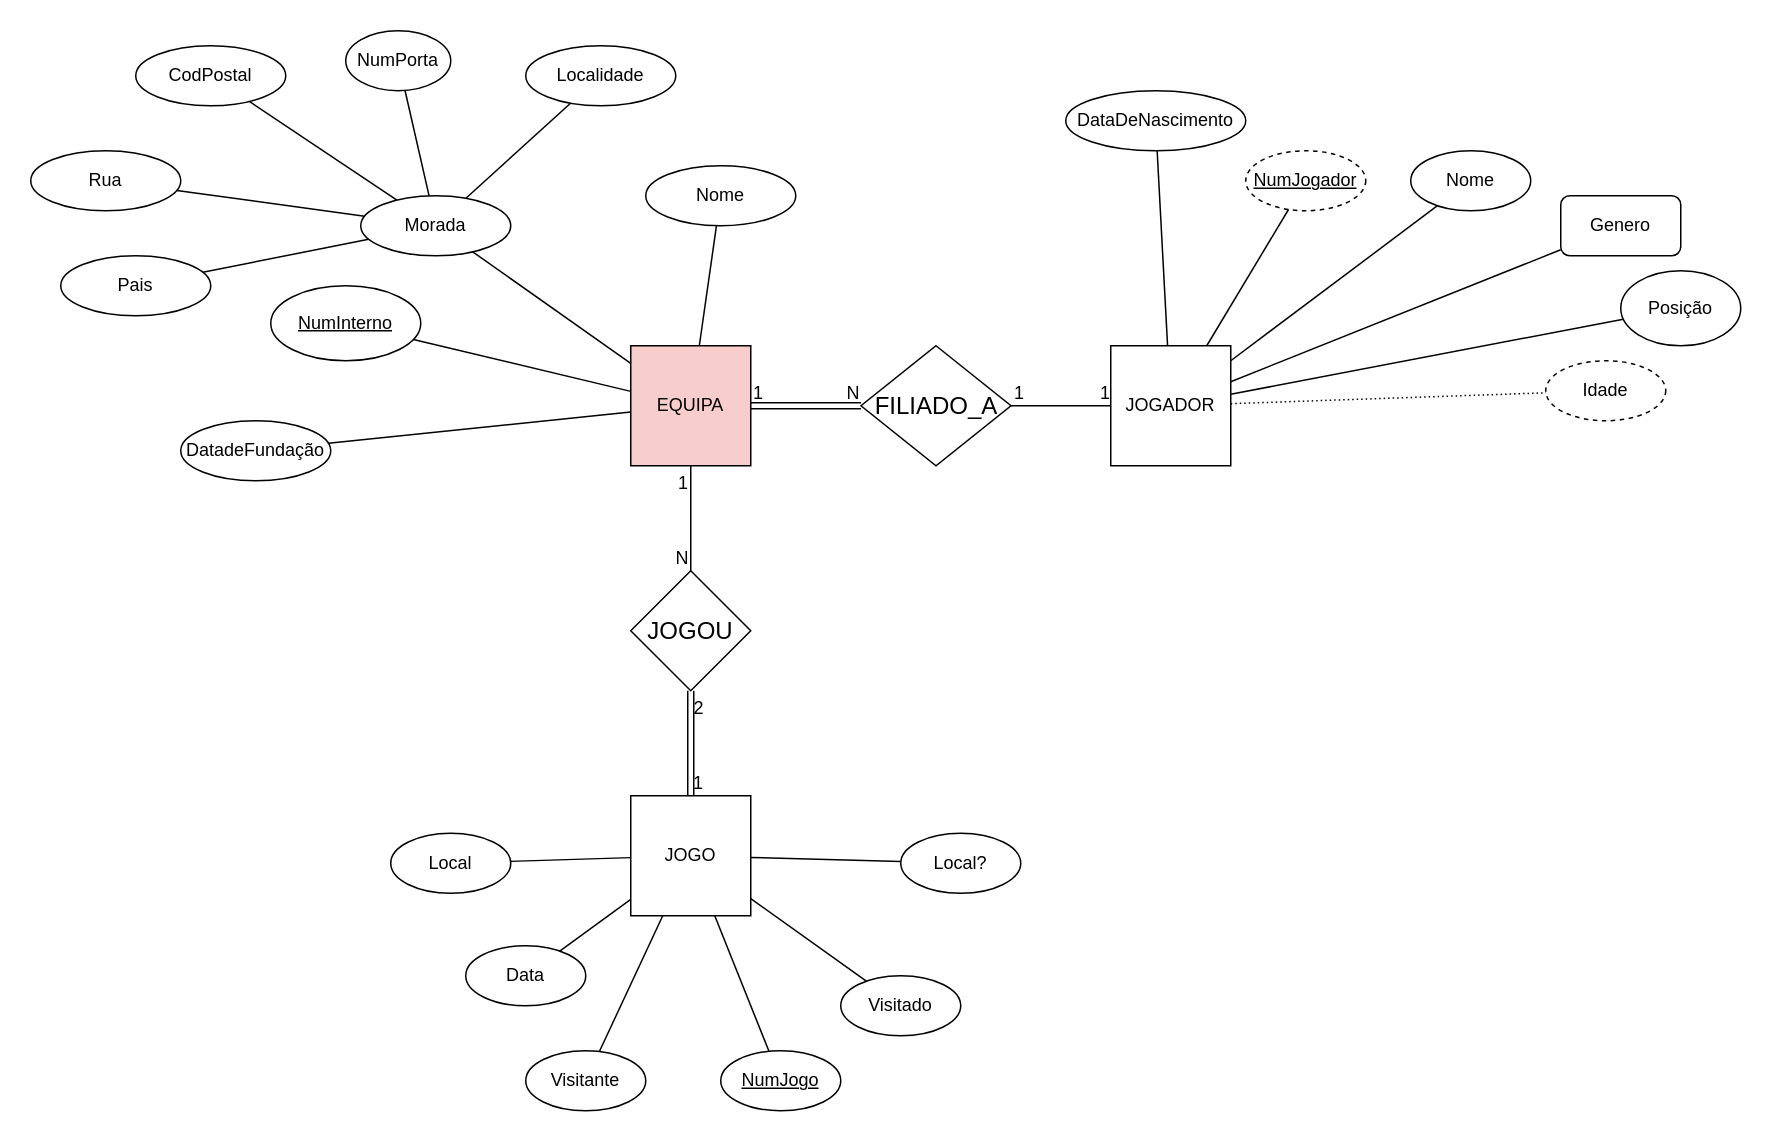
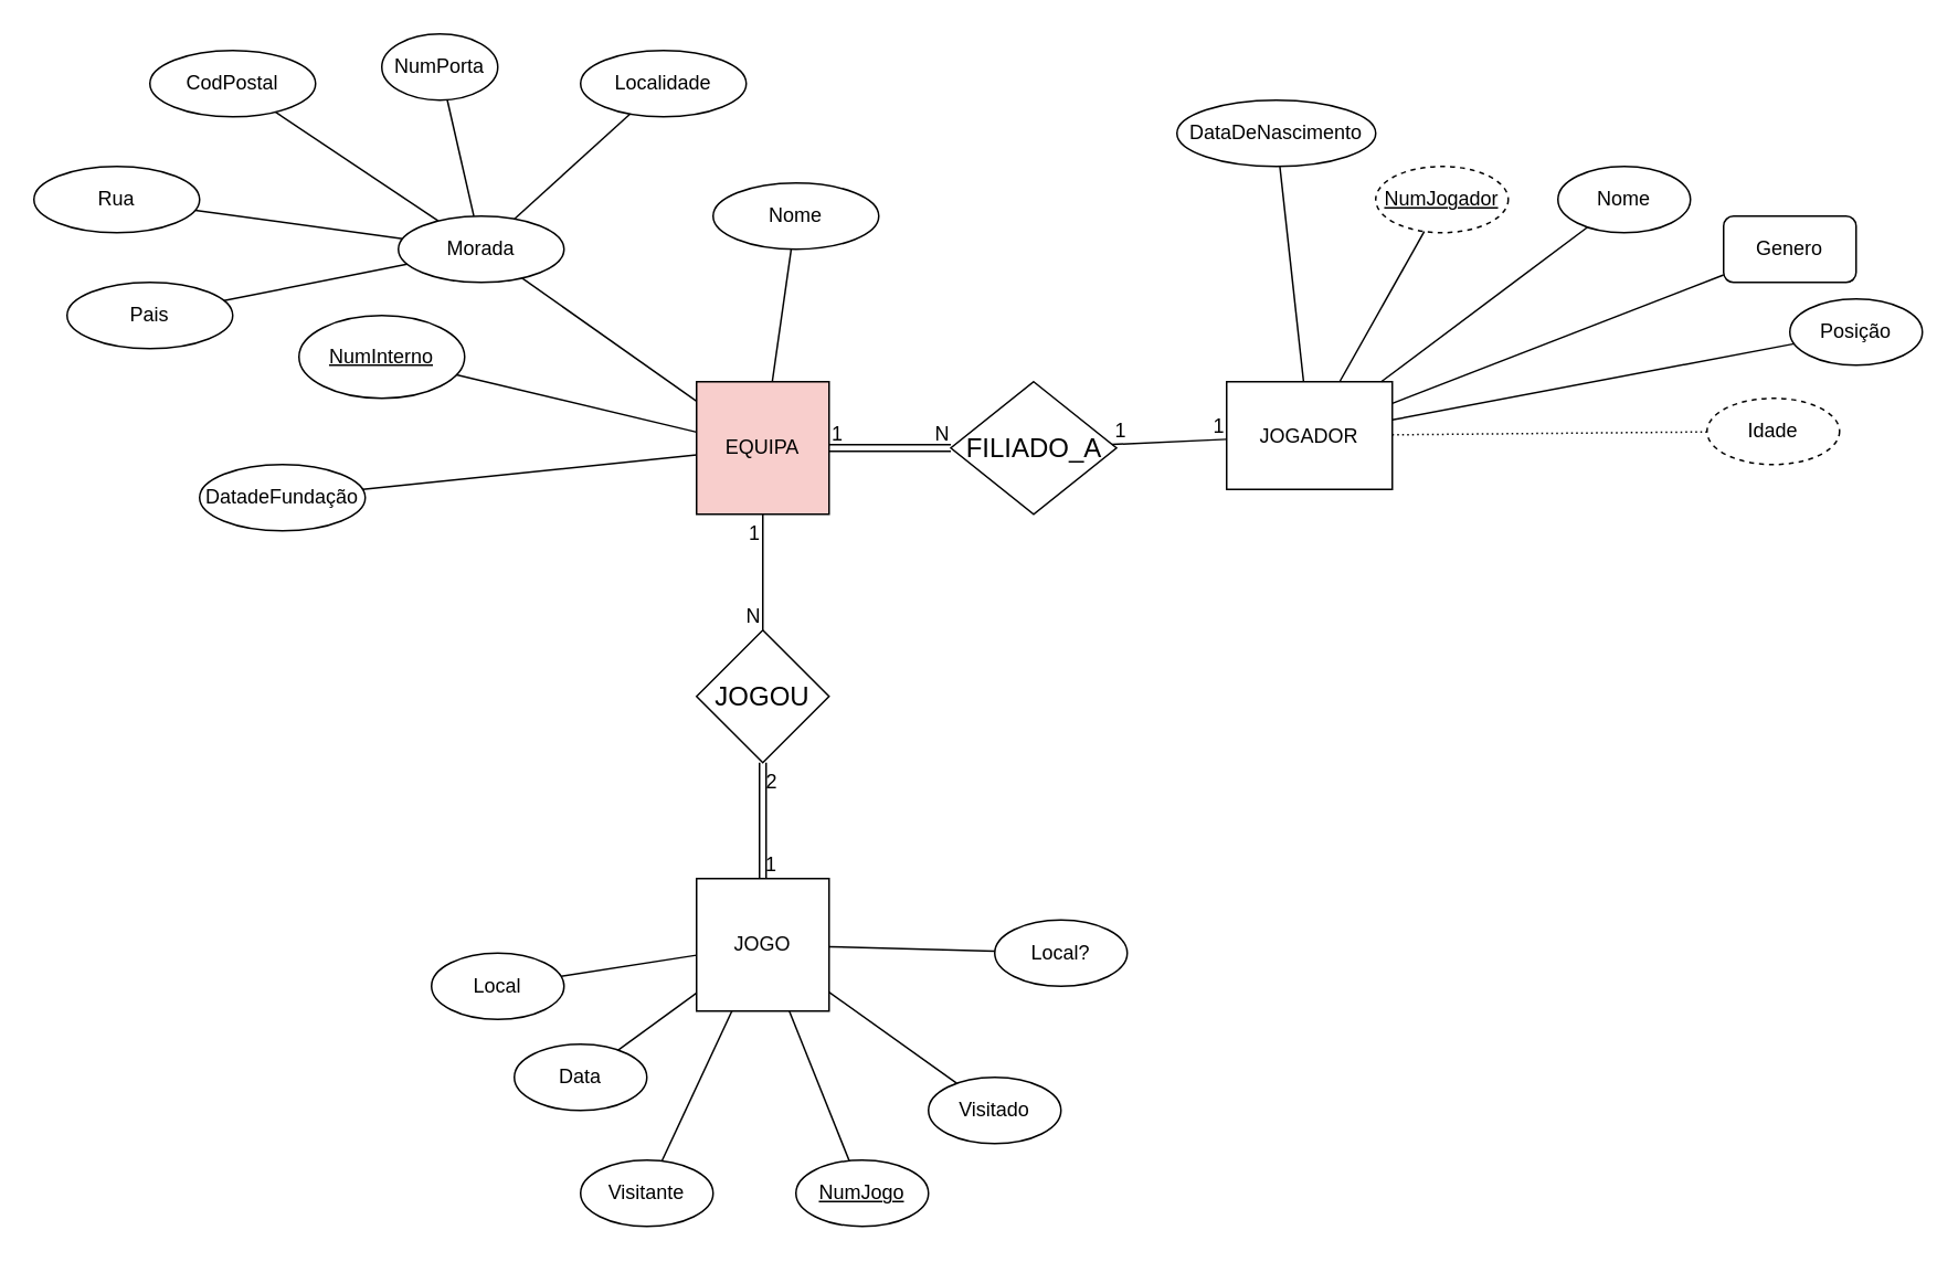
  <mxCell id="0" />
  <mxCell id="1" parent="0" />
  <mxCell id="2" value="EQUIPA" style="rounded=0;whiteSpace=wrap;html=1;fillColor=#f8cecc;" vertex="1" parent="1"><mxGeometry x="420" y="230" width="80" height="80" as="geometry" /></mxCell>
- <mxCell id="3" value="JOGADOR" style="rounded=0;whiteSpace=wrap;html=1;" vertex="1" parent="1"><mxGeometry x="740" y="230" width="80" height="80" as="geometry" /></mxCell>
+ <mxCell id="3" value="JOGADOR" style="rounded=0;whiteSpace=wrap;html=1;" vertex="1" parent="1"><mxGeometry x="740" y="230" width="100" height="65" as="geometry" /></mxCell>
  <mxCell id="4" value="JOGO" style="rounded=0;whiteSpace=wrap;html=1;" vertex="1" parent="1"><mxGeometry x="420" y="530" width="80" height="80" as="geometry" /></mxCell>
  <mxCell id="5" value="Data&lt;span style=&quot;color: rgba(0, 0, 0, 0); font-family: monospace; font-size: 0px; text-align: start; text-wrap: nowrap;&quot;&gt;%3CmxGraphModel%3E%3Croot%3E%3CmxCell%20id%3D%220%22%2F%3E%3CmxCell%20id%3D%221%22%20parent%3D%220%22%2F%3E%3CmxCell%20id%3D%222%22%20value%3D%22%22%20style%3D%22rhombus%3BwhiteSpace%3Dwrap%3Bhtml%3D1%3B%22%20vertex%3D%221%22%20parent%3D%221%22%3E%3CmxGeometry%20x%3D%22480%22%20y%3D%22280%22%20width%3D%2280%22%20height%3D%2280%22%20as%3D%22geometry%22%2F%3E%3C%2FmxCell%3E%3C%2Froot%3E%3C%2FmxGraphModel%3E&lt;/span&gt;" style="ellipse;whiteSpace=wrap;html=1;align=center;" vertex="1" parent="1"><mxGeometry x="310" y="630" width="80" height="40" as="geometry" /></mxCell>
  <mxCell id="6" value="Local?" style="ellipse;whiteSpace=wrap;html=1;align=center;" vertex="1" parent="1"><mxGeometry x="600" y="555" width="80" height="40" as="geometry" /></mxCell>
  <mxCell id="7" value="" style="endArrow=none;html=1;rounded=0;" edge="1" parent="1" source="4" target="5"><mxGeometry relative="1" as="geometry"><mxPoint x="520" y="680" as="sourcePoint" /><mxPoint x="680" y="680" as="targetPoint" /></mxGeometry></mxCell>
  <mxCell id="8" value="" style="endArrow=none;html=1;rounded=0;" edge="1" parent="1" source="4" target="6"><mxGeometry relative="1" as="geometry"><mxPoint x="642" y="610" as="sourcePoint" /><mxPoint x="786" y="713" as="targetPoint" /></mxGeometry></mxCell>
  <mxCell id="9" value="" style="endArrow=none;html=1;rounded=0;" edge="1" parent="1" source="4" target="12"><mxGeometry relative="1" as="geometry"><mxPoint x="540" y="593" as="sourcePoint" /><mxPoint x="350" y="650" as="targetPoint" /></mxGeometry></mxCell>
  <mxCell id="10" value="DatadeFundação" style="ellipse;whiteSpace=wrap;html=1;align=center;" vertex="1" parent="1"><mxGeometry x="120" y="280" width="100" height="40" as="geometry" /></mxCell>
  <mxCell id="11" value="Morada" style="ellipse;whiteSpace=wrap;html=1;align=center;" vertex="1" parent="1"><mxGeometry x="240" y="130" width="100" height="40" as="geometry" /></mxCell>
- <mxCell id="12" value="Local" style="ellipse;whiteSpace=wrap;html=1;align=center;" vertex="1" parent="1"><mxGeometry x="260" y="555" width="80" height="40" as="geometry" /></mxCell>
+ <mxCell id="12" value="Local" style="ellipse;whiteSpace=wrap;html=1;align=center;" vertex="1" parent="1"><mxGeometry x="260" y="575" width="80" height="40" as="geometry" /></mxCell>
  <mxCell id="13" value="Visitante" style="ellipse;whiteSpace=wrap;html=1;align=center;" vertex="1" parent="1"><mxGeometry x="350" y="700" width="80" height="40" as="geometry" /></mxCell>
  <mxCell id="14" value="" style="endArrow=none;html=1;rounded=0;" edge="1" parent="1" source="4" target="13"><mxGeometry relative="1" as="geometry"><mxPoint x="410" y="680" as="sourcePoint" /><mxPoint x="570" y="680" as="targetPoint" /></mxGeometry></mxCell>
  <mxCell id="15" value="Visitado" style="ellipse;whiteSpace=wrap;html=1;align=center;" vertex="1" parent="1"><mxGeometry x="560" y="650" width="80" height="40" as="geometry" /></mxCell>
  <mxCell id="16" value="" style="endArrow=none;html=1;rounded=0;" edge="1" parent="1" source="4" target="15"><mxGeometry relative="1" as="geometry"><mxPoint x="410" y="680" as="sourcePoint" /><mxPoint x="570" y="680" as="targetPoint" /></mxGeometry></mxCell>
  <mxCell id="17" value="NumJogo" style="ellipse;whiteSpace=wrap;html=1;align=center;fontStyle=4;" vertex="1" parent="1"><mxGeometry x="480" y="700" width="80" height="40" as="geometry" /></mxCell>
  <mxCell id="18" value="" style="endArrow=none;html=1;rounded=0;" edge="1" parent="1" source="17" target="4"><mxGeometry relative="1" as="geometry"><mxPoint x="410" y="680" as="sourcePoint" /><mxPoint x="570" y="680" as="targetPoint" /></mxGeometry></mxCell>
  <mxCell id="19" value="Nome" style="ellipse;whiteSpace=wrap;html=1;align=center;" vertex="1" parent="1"><mxGeometry x="430" y="110" width="100" height="40" as="geometry" /></mxCell>
  <mxCell id="20" value="NumInterno" style="ellipse;whiteSpace=wrap;html=1;align=center;fontStyle=4;" vertex="1" parent="1"><mxGeometry x="180" y="190" width="100" height="50" as="geometry" /></mxCell>
  <mxCell id="21" value="" style="endArrow=none;html=1;rounded=0;" edge="1" parent="1" source="2" target="11"><mxGeometry relative="1" as="geometry"><mxPoint x="430" y="270" as="sourcePoint" /><mxPoint x="590" y="270" as="targetPoint" /></mxGeometry></mxCell>
  <mxCell id="22" value="" style="endArrow=none;html=1;rounded=0;" edge="1" parent="1" source="2" target="19"><mxGeometry relative="1" as="geometry"><mxPoint x="378" y="260" as="sourcePoint" /><mxPoint x="348" y="330" as="targetPoint" /></mxGeometry></mxCell>
  <mxCell id="23" value="" style="endArrow=none;html=1;rounded=0;" edge="1" parent="1" source="11" target="45"><mxGeometry relative="1" as="geometry"><mxPoint x="390" y="180" as="sourcePoint" /><mxPoint x="100" y="210" as="targetPoint" /></mxGeometry></mxCell>
  <mxCell id="24" value="" style="endArrow=none;html=1;rounded=0;" edge="1" parent="1" source="11" target="41"><mxGeometry relative="1" as="geometry"><mxPoint x="398" y="280" as="sourcePoint" /><mxPoint x="193.097" y="239.86" as="targetPoint" /></mxGeometry></mxCell>
  <mxCell id="25" value="" style="endArrow=none;html=1;rounded=0;" edge="1" parent="1" source="11" target="43"><mxGeometry relative="1" as="geometry"><mxPoint x="408" y="290" as="sourcePoint" /><mxPoint x="197.735" y="283.359" as="targetPoint" /></mxGeometry></mxCell>
  <mxCell id="26" value="" style="endArrow=none;html=1;rounded=0;" edge="1" parent="1" source="11" target="42"><mxGeometry relative="1" as="geometry"><mxPoint x="418" y="300" as="sourcePoint" /><mxPoint x="224.074" y="340.809" as="targetPoint" /></mxGeometry></mxCell>
  <mxCell id="27" value="" style="endArrow=none;html=1;rounded=0;" edge="1" parent="1" source="2" target="10"><mxGeometry relative="1" as="geometry"><mxPoint x="340" y="225" as="sourcePoint" /><mxPoint x="202" y="191" as="targetPoint" /></mxGeometry></mxCell>
  <mxCell id="28" value="" style="endArrow=none;html=1;rounded=0;" edge="1" parent="1" source="2" target="20"><mxGeometry relative="1" as="geometry"><mxPoint x="350" y="235" as="sourcePoint" /><mxPoint x="212" y="201" as="targetPoint" /></mxGeometry></mxCell>
  <mxCell id="29" value="NumJogador" style="ellipse;whiteSpace=wrap;html=1;align=center;fontStyle=4;dashed=1;" vertex="1" parent="1"><mxGeometry x="830" y="100" width="80" height="40" as="geometry" /></mxCell>
  <mxCell id="30" value="Nome" style="ellipse;whiteSpace=wrap;html=1;align=center;" vertex="1" parent="1"><mxGeometry x="940" y="100" width="80" height="40" as="geometry" /></mxCell>
  <mxCell id="31" value="DataDeNascimento" style="ellipse;whiteSpace=wrap;html=1;align=center;" vertex="1" parent="1"><mxGeometry x="710" y="60" width="120" height="40" as="geometry" /></mxCell>
  <mxCell id="32" value="Genero" style="whiteSpace=wrap;html=1;align=center;rounded=1;" vertex="1" parent="1"><mxGeometry x="1040" y="130" width="80" height="40" as="geometry" /></mxCell>
- <mxCell id="33" value="Posição" style="ellipse;whiteSpace=wrap;html=1;align=center;" vertex="1" parent="1"><mxGeometry x="1080" y="180" width="80" height="50" as="geometry" /></mxCell>
+ <mxCell id="33" value="Posição" style="ellipse;whiteSpace=wrap;html=1;align=center;" vertex="1" parent="1"><mxGeometry x="1080" y="180" width="80" height="40" as="geometry" /></mxCell>
  <mxCell id="34" value="" style="endArrow=none;html=1;rounded=0;" edge="1" parent="1" source="31" target="3"><mxGeometry relative="1" as="geometry"><mxPoint x="586" y="200" as="sourcePoint" /><mxPoint x="746" y="200" as="targetPoint" /></mxGeometry></mxCell>
  <mxCell id="35" value="" style="endArrow=none;html=1;rounded=0;" edge="1" parent="1" source="32" target="3"><mxGeometry relative="1" as="geometry"><mxPoint x="872" y="106" as="sourcePoint" /><mxPoint x="966" y="139" as="targetPoint" /></mxGeometry></mxCell>
  <mxCell id="36" value="" style="endArrow=none;html=1;rounded=0;" edge="1" parent="1" source="30" target="3"><mxGeometry relative="1" as="geometry"><mxPoint x="882" y="116" as="sourcePoint" /><mxPoint x="986" y="149" as="targetPoint" /></mxGeometry></mxCell>
  <mxCell id="37" value="" style="endArrow=none;html=1;rounded=0;" edge="1" parent="1" source="29" target="3"><mxGeometry relative="1" as="geometry"><mxPoint x="892" y="126" as="sourcePoint" /><mxPoint x="986" y="159" as="targetPoint" /></mxGeometry></mxCell>
  <mxCell id="38" value="" style="endArrow=none;html=1;rounded=0;" edge="1" parent="1" source="33" target="3"><mxGeometry relative="1" as="geometry"><mxPoint x="1134" y="131" as="sourcePoint" /><mxPoint x="1086" y="144" as="targetPoint" /></mxGeometry></mxCell>
  <mxCell id="39" value="Idade" style="ellipse;whiteSpace=wrap;html=1;align=center;dashed=1;" vertex="1" parent="1"><mxGeometry x="1030" y="240" width="80" height="40" as="geometry" /></mxCell>
  <mxCell id="40" value="" style="endArrow=none;html=1;rounded=0;dashed=1;dashPattern=1 2;" edge="1" parent="1" source="3" target="39"><mxGeometry relative="1" as="geometry"><mxPoint x="1056" y="190" as="sourcePoint" /><mxPoint x="806" y="260" as="targetPoint" /></mxGeometry></mxCell>
  <mxCell id="41" value="Rua" style="ellipse;whiteSpace=wrap;html=1;align=center;" vertex="1" parent="1"><mxGeometry x="20" y="100" width="100" height="40" as="geometry" /></mxCell>
  <mxCell id="42" value="NumPorta" style="ellipse;whiteSpace=wrap;html=1;align=center;" vertex="1" parent="1"><mxGeometry x="230" y="20" width="70" height="40" as="geometry" /></mxCell>
  <mxCell id="43" value="CodPostal" style="ellipse;whiteSpace=wrap;html=1;align=center;" vertex="1" parent="1"><mxGeometry x="90" y="30" width="100" height="40" as="geometry" /></mxCell>
  <mxCell id="44" value="Localidade&lt;span style=&quot;color: rgba(0, 0, 0, 0); font-family: monospace; font-size: 0px; text-align: start; text-wrap: nowrap;&quot;&gt;%3CmxGraphModel%3E%3Croot%3E%3CmxCell%20id%3D%220%22%2F%3E%3CmxCell%20id%3D%221%22%20parent%3D%220%22%2F%3E%3CmxCell%20id%3D%222%22%20value%3D%22Rua%22%20style%3D%22ellipse%3BwhiteSpace%3Dwrap%3Bhtml%3D1%3Balign%3Dcenter%3B%22%20vertex%3D%221%22%20parent%3D%221%22%3E%3CmxGeometry%20x%3D%22-190%22%20y%3D%2290%22%20width%3D%22100%22%20height%3D%2240%22%20as%3D%22geometry%22%2F%3E%3C%2FmxCell%3E%3CmxCell%20id%3D%223%22%20value%3D%22NumPorta%22%20style%3D%22ellipse%3BwhiteSpace%3Dwrap%3Bhtml%3D1%3Balign%3Dcenter%3B%22%20vertex%3D%221%22%20parent%3D%221%22%3E%3CmxGeometry%20x%3D%22-210%22%20y%3D%22170%22%20width%3D%22100%22%20height%3D%2240%22%20as%3D%22geometry%22%2F%3E%3C%2FmxCell%3E%3C%2Froot%3E%3C%2FmxGraphModel%3E&lt;/span&gt;" style="ellipse;whiteSpace=wrap;html=1;align=center;" vertex="1" parent="1"><mxGeometry x="350" y="30" width="100" height="40" as="geometry" /></mxCell>
  <mxCell id="45" value="Pais" style="ellipse;whiteSpace=wrap;html=1;align=center;" vertex="1" parent="1"><mxGeometry x="40" y="170" width="100" height="40" as="geometry" /></mxCell>
  <mxCell id="46" value="" style="endArrow=none;html=1;rounded=0;" edge="1" parent="1" source="11" target="44"><mxGeometry relative="1" as="geometry"><mxPoint x="244" y="111" as="sourcePoint" /><mxPoint x="276" y="69" as="targetPoint" /></mxGeometry></mxCell>
  <mxCell id="47" value="&lt;span id=&quot;docs-internal-guid-43029da2-7fff-7df8-2cbf-aa00a2b25a1e&quot;&gt;&lt;span style=&quot;font-size: 12pt; font-family: Calibri, sans-serif; background-color: transparent; font-variant-numeric: normal; font-variant-east-asian: normal; font-variant-alternates: normal; font-variant-position: normal; vertical-align: baseline; white-space-collapse: preserve;&quot;&gt;JOGOU&lt;/span&gt;&lt;/span&gt;" style="shape=rhombus;perimeter=rhombusPerimeter;whiteSpace=wrap;html=1;align=center;" vertex="1" parent="1"><mxGeometry x="420" y="380" width="80" height="80" as="geometry" /></mxCell>
  <mxCell id="48" value="&lt;span id=&quot;docs-internal-guid-9887b025-7fff-62c5-72ed-c3d6865fafb4&quot;&gt;&lt;span style=&quot;font-size: 12pt; font-family: Calibri, sans-serif; background-color: transparent; font-variant-numeric: normal; font-variant-east-asian: normal; font-variant-alternates: normal; font-variant-position: normal; vertical-align: baseline; white-space-collapse: preserve;&quot;&gt;FILIADO_A&lt;/span&gt;&lt;/span&gt;" style="shape=rhombus;perimeter=rhombusPerimeter;whiteSpace=wrap;html=1;align=center;" vertex="1" parent="1"><mxGeometry x="573.5" y="230" width="100" height="80" as="geometry" /></mxCell>
  <mxCell id="49" value="" style="endArrow=none;html=1;rounded=0;" edge="1" parent="1" source="48" target="3"><mxGeometry relative="1" as="geometry"><mxPoint x="540" y="400" as="sourcePoint" /><mxPoint x="700" y="400" as="targetPoint" /></mxGeometry></mxCell>
  <mxCell id="50" value="1" style="resizable=0;html=1;whiteSpace=wrap;align=left;verticalAlign=bottom;" connectable="0" vertex="1" parent="49"><mxGeometry x="-1" relative="1" as="geometry" /></mxCell>
  <mxCell id="51" value="1" style="resizable=0;html=1;whiteSpace=wrap;align=right;verticalAlign=bottom;" connectable="0" vertex="1" parent="49"><mxGeometry x="1" relative="1" as="geometry" /></mxCell>
  <mxCell id="52" value="" style="shape=link;html=1;rounded=0;" edge="1" parent="1" source="2" target="48"><mxGeometry relative="1" as="geometry"><mxPoint x="540" y="430" as="sourcePoint" /><mxPoint x="700" y="430" as="targetPoint" /></mxGeometry></mxCell>
  <mxCell id="53" value="1" style="resizable=0;html=1;whiteSpace=wrap;align=left;verticalAlign=bottom;" connectable="0" vertex="1" parent="52"><mxGeometry x="-1" relative="1" as="geometry" /></mxCell>
  <mxCell id="54" value="N" style="resizable=0;html=1;whiteSpace=wrap;align=right;verticalAlign=bottom;" connectable="0" vertex="1" parent="52"><mxGeometry x="1" relative="1" as="geometry" /></mxCell>
  <mxCell id="55" value="" style="endArrow=none;html=1;rounded=0;" edge="1" parent="1" source="2" target="47"><mxGeometry relative="1" as="geometry"><mxPoint x="650" y="360" as="sourcePoint" /><mxPoint x="720" y="360" as="targetPoint" /></mxGeometry></mxCell>
  <mxCell id="56" value="1" style="resizable=0;html=1;whiteSpace=wrap;align=left;verticalAlign=bottom;" connectable="0" vertex="1" parent="55"><mxGeometry x="-1" relative="1" as="geometry"><mxPoint x="-10" y="20" as="offset" /></mxGeometry></mxCell>
  <mxCell id="57" value="N" style="resizable=0;html=1;whiteSpace=wrap;align=right;verticalAlign=bottom;" connectable="0" vertex="1" parent="55"><mxGeometry x="1" relative="1" as="geometry" /></mxCell>
  <mxCell id="58" value="" style="shape=link;html=1;rounded=0;" edge="1" parent="1" source="4"><mxGeometry relative="1" as="geometry"><mxPoint x="510" y="280" as="sourcePoint" /><mxPoint x="460" y="460" as="targetPoint" /></mxGeometry></mxCell>
  <mxCell id="59" value="1" style="resizable=0;html=1;whiteSpace=wrap;align=left;verticalAlign=bottom;" connectable="0" vertex="1" parent="58"><mxGeometry x="-1" relative="1" as="geometry" /></mxCell>
  <mxCell id="60" value="2" style="resizable=0;html=1;whiteSpace=wrap;align=right;verticalAlign=bottom;" connectable="0" vertex="1" parent="58"><mxGeometry x="1" relative="1" as="geometry"><mxPoint x="10" y="20" as="offset" /></mxGeometry></mxCell>
